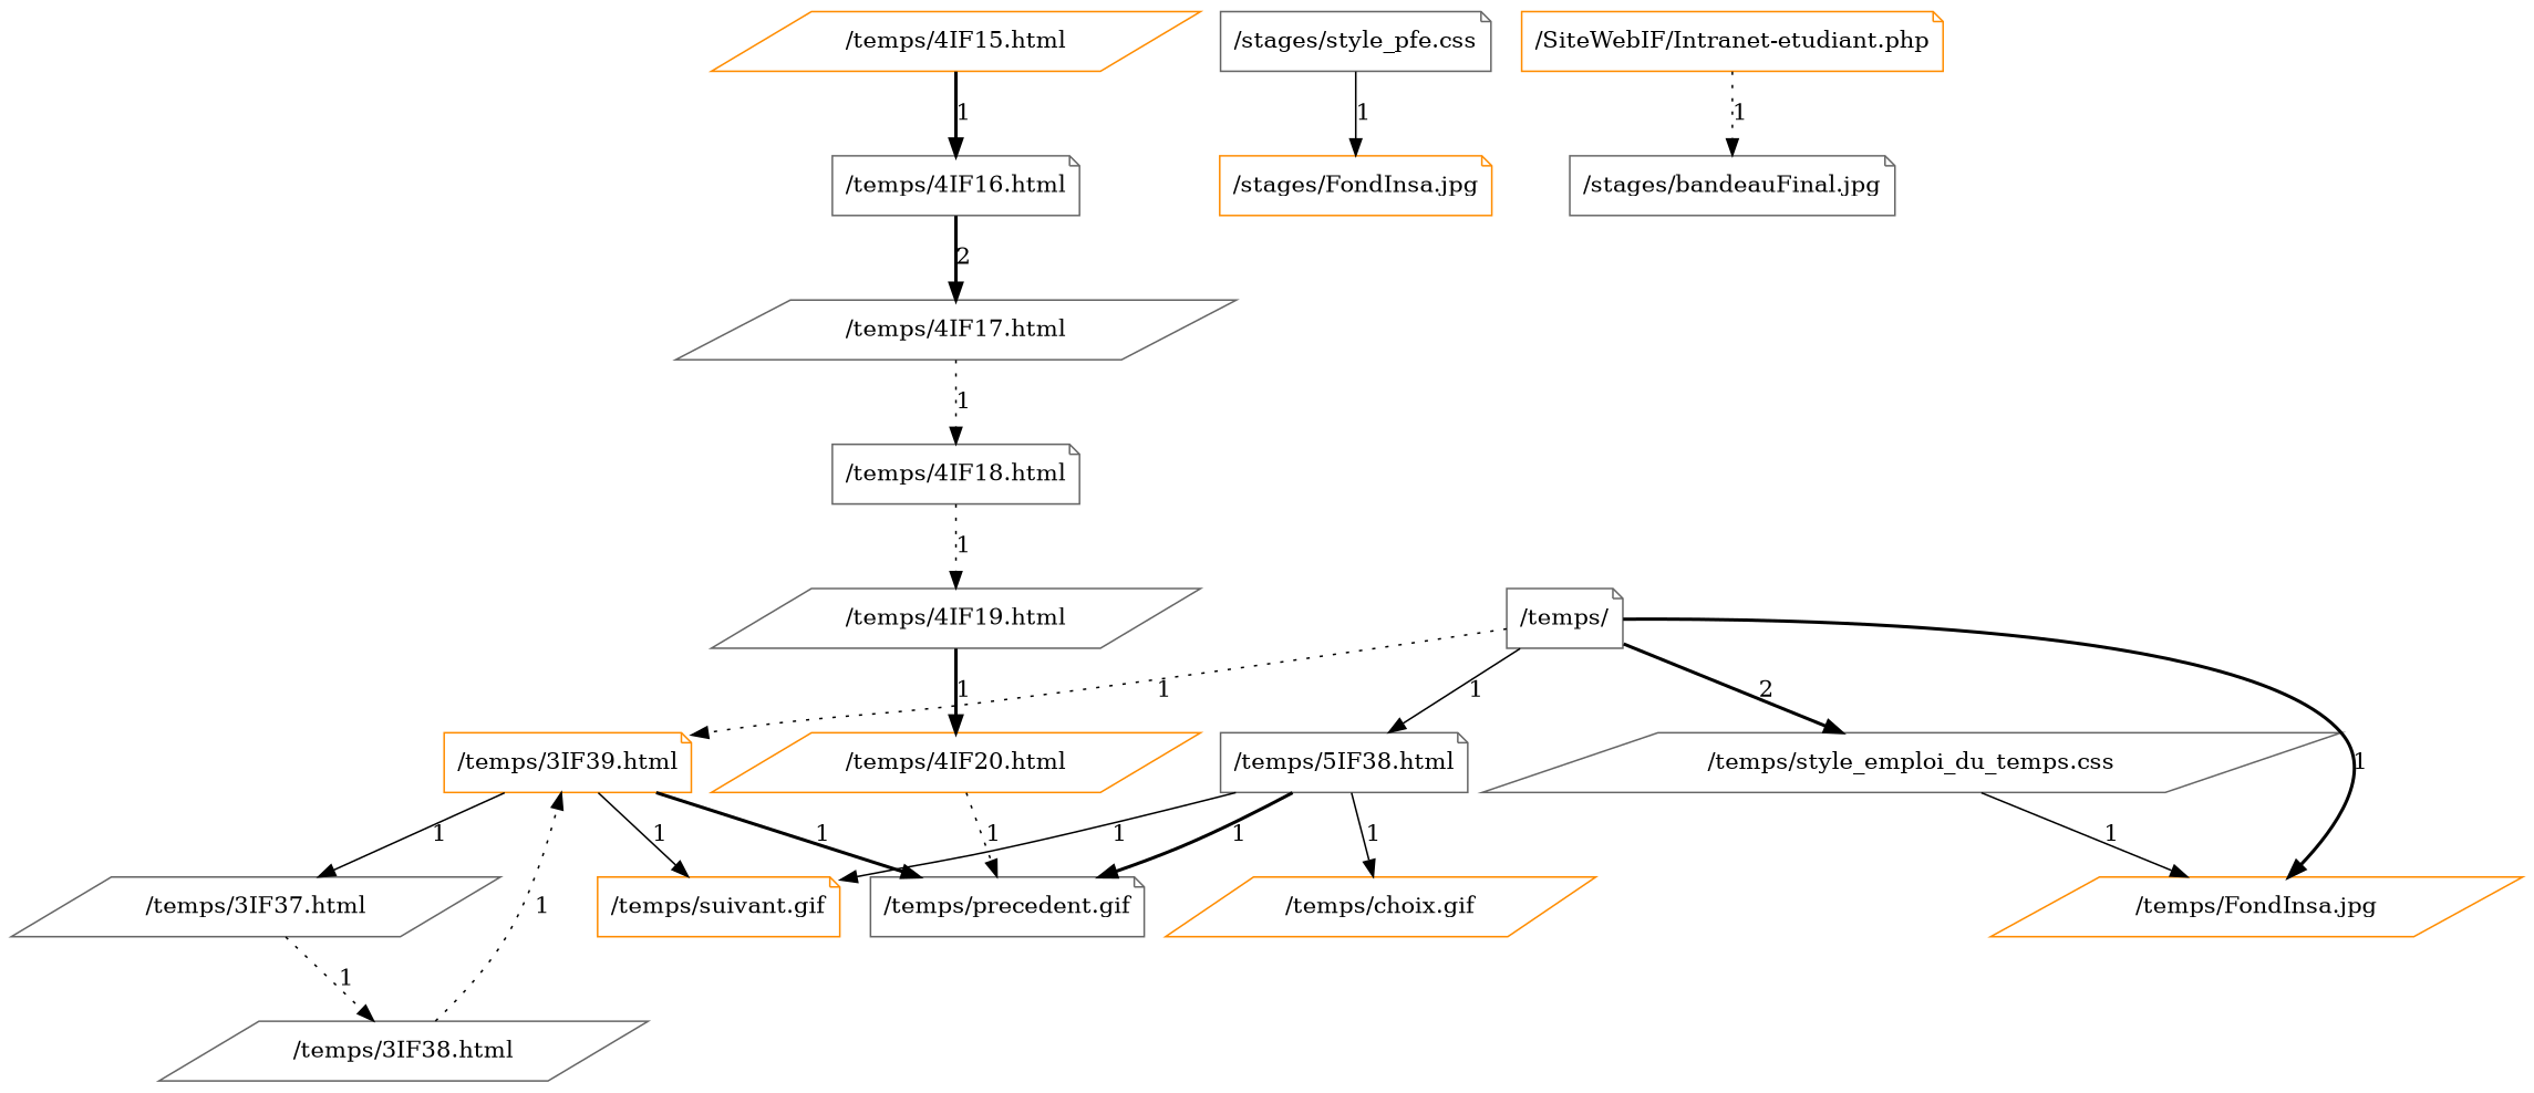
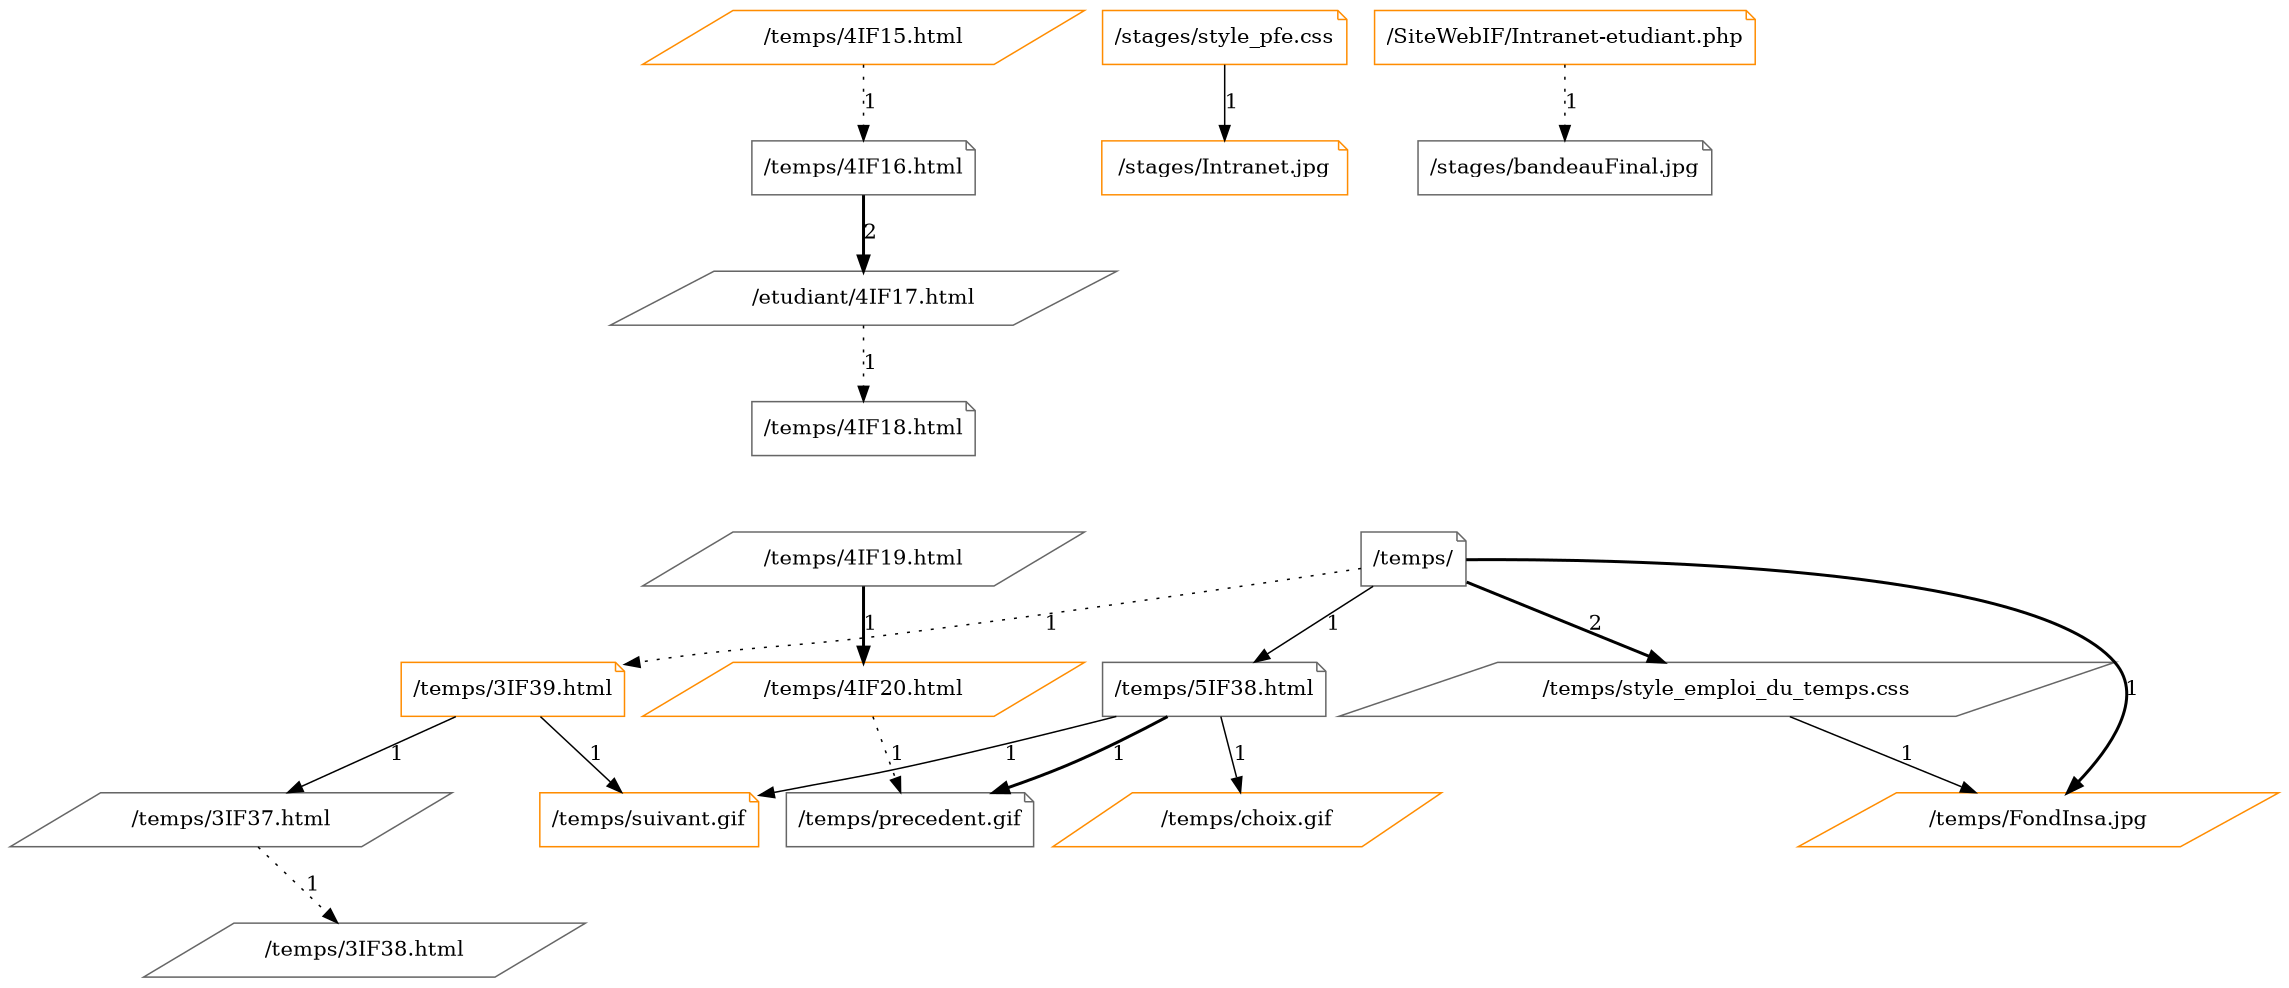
  digraph {
    node [color=gray40 shape=note]
    edge [style=bold]
    "/temps/4IF15.html" [color=darkorange shape=parallelogram]
    "/temps/4IF16.html"
-   "/temps/4IF17.html" [shape=parallelogram]
+   "/temps/4IF17.html" [shape=parallelogram label="/etudiant/4IF17.html"]
    "/temps/4IF18.html"
    "/temps/4IF19.html" [shape=parallelogram]
    "/temps/4IF20.html" [color=darkorange shape=parallelogram]
    "/temps/precedent.gif"
-   "/stages/FondInsa.jpg" [color=darkorange]
-   "/stages/style_pfe.css"
+   "/stages/FondInsa.jpg" [color=darkorange label="/stages/Intranet.jpg"]
+   "/stages/style_pfe.css" [color=darkorange]
    "/temps/style_emploi_du_temps.css" [shape=parallelogram]
    "/temps/FondInsa.jpg" [color=darkorange shape=parallelogram]
    "/temps/3IF39.html" [color=darkorange]
    "/temps/suivant.gif" [color=darkorange]
    "/temps/3IF37.html" [shape=parallelogram]
    "/temps/choix.gif" [color=darkorange shape=parallelogram]
    "/temps/5IF38.html"
    "/temps/"
    "/SiteWebIF/Intranet-etudiant.php" [color=darkorange]
    "/stages/bandeauFinal.jpg"
    "/temps/3IF38.html" [shape=parallelogram]
-   "/temps/4IF15.html" -> "/temps/4IF16.html" [label=1]
+   "/temps/4IF15.html" -> "/temps/4IF16.html" [label=1 style=dotted]
    "/temps/4IF16.html" -> "/temps/4IF17.html" [label=2]
    "/temps/4IF17.html" -> "/temps/4IF18.html" [label=1 style=dotted]
-   "/temps/4IF18.html" -> "/temps/4IF19.html" [label=1 style=dotted]
    "/temps/4IF19.html" -> "/temps/4IF20.html" [label=1]
    "/temps/4IF20.html" -> "/temps/precedent.gif" [label=1 style=dotted]
    "/stages/style_pfe.css" -> "/stages/FondInsa.jpg" [label=1 style=solid]
    "/temps/style_emploi_du_temps.css" -> "/temps/FondInsa.jpg" [label=1 style=solid]
-   "/temps/3IF39.html" -> "/temps/precedent.gif" [label=1]
    "/temps/3IF39.html" -> "/temps/suivant.gif" [label=1 style=solid]
    "/temps/3IF39.html" -> "/temps/3IF37.html" [label=1 style=solid]
    "/temps/3IF37.html" -> "/temps/3IF38.html" [label=1 style=dotted]
    "/temps/5IF38.html" -> "/temps/precedent.gif" [label=1]
    "/temps/5IF38.html" -> "/temps/suivant.gif" [label=1 style=solid]
    "/temps/5IF38.html" -> "/temps/choix.gif" [label=1 style=solid]
    "/temps/" -> "/temps/style_emploi_du_temps.css" [label=2]
    "/temps/" -> "/temps/FondInsa.jpg" [label=1]
    "/temps/" -> "/temps/3IF39.html" [label=1 style=dotted]
    "/temps/" -> "/temps/5IF38.html" [label=1 style=solid]
    "/SiteWebIF/Intranet-etudiant.php" -> "/stages/bandeauFinal.jpg" [label=1 style=dotted]
-   "/temps/3IF38.html" -> "/temps/3IF39.html" [label=1 style=dotted]
  }
